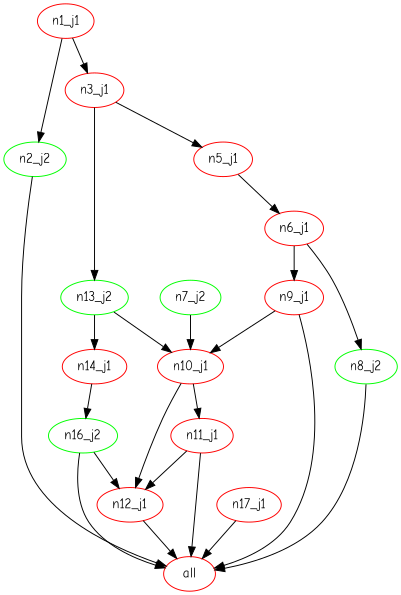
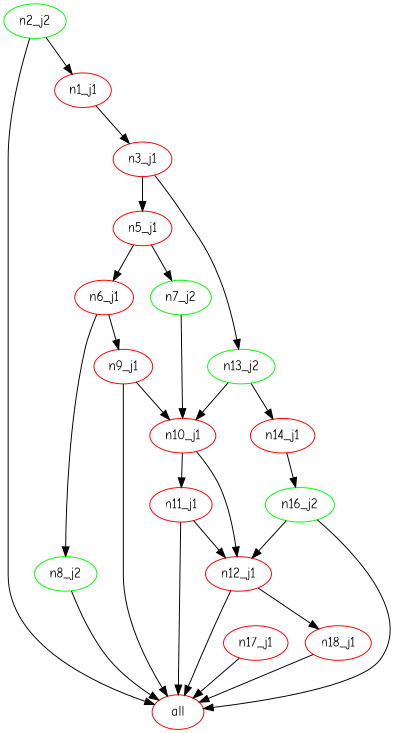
  digraph {
    fontname="Comic Neue"
    node [color=red fontname="Comic Neue"]
    edge [fontname="Comic Neue"]
    n1 [label=all]
    n2 [label=n1_j1]
    n3 [color=green label=n2_j2]
    n4 [label=n3_j1]
    n5 [color=green label=n13_j2]
    n6 [label=n5_j1]
    n7 [label=n10_j1]
    n8 [label=n11_j1]
    n9 [label=n12_j1]
+   n10 [label=n18_j1]
    n11 [label=n14_j1]
    n12 [color=green label=n16_j2]
    n13 [label=n17_j1]
    n14 [label=n6_j1]
    n15 [color=green label=n7_j2]
    n16 [color=green label=n8_j2]
    n17 [label=n9_j1]
-   n2 -> n3
+   n3 -> n2
    n2 -> n4
    n3 -> n1
    n4 -> n5
    n4 -> n6
    n5 -> n7
    n5 -> n11
    n6 -> n14
+   n6 -> n15
    n7 -> n8
    n7 -> n9
    n8 -> n1
    n8 -> n9
    n9 -> n1
+   n9 -> n10
+   n10 -> n1
    n11 -> n12
    n12 -> n1
    n12 -> n9
    n13 -> n1
    n14 -> n16
    n14 -> n17
    n15 -> n7
    n16 -> n1
    n17 -> n1
    n17 -> n7
  }
